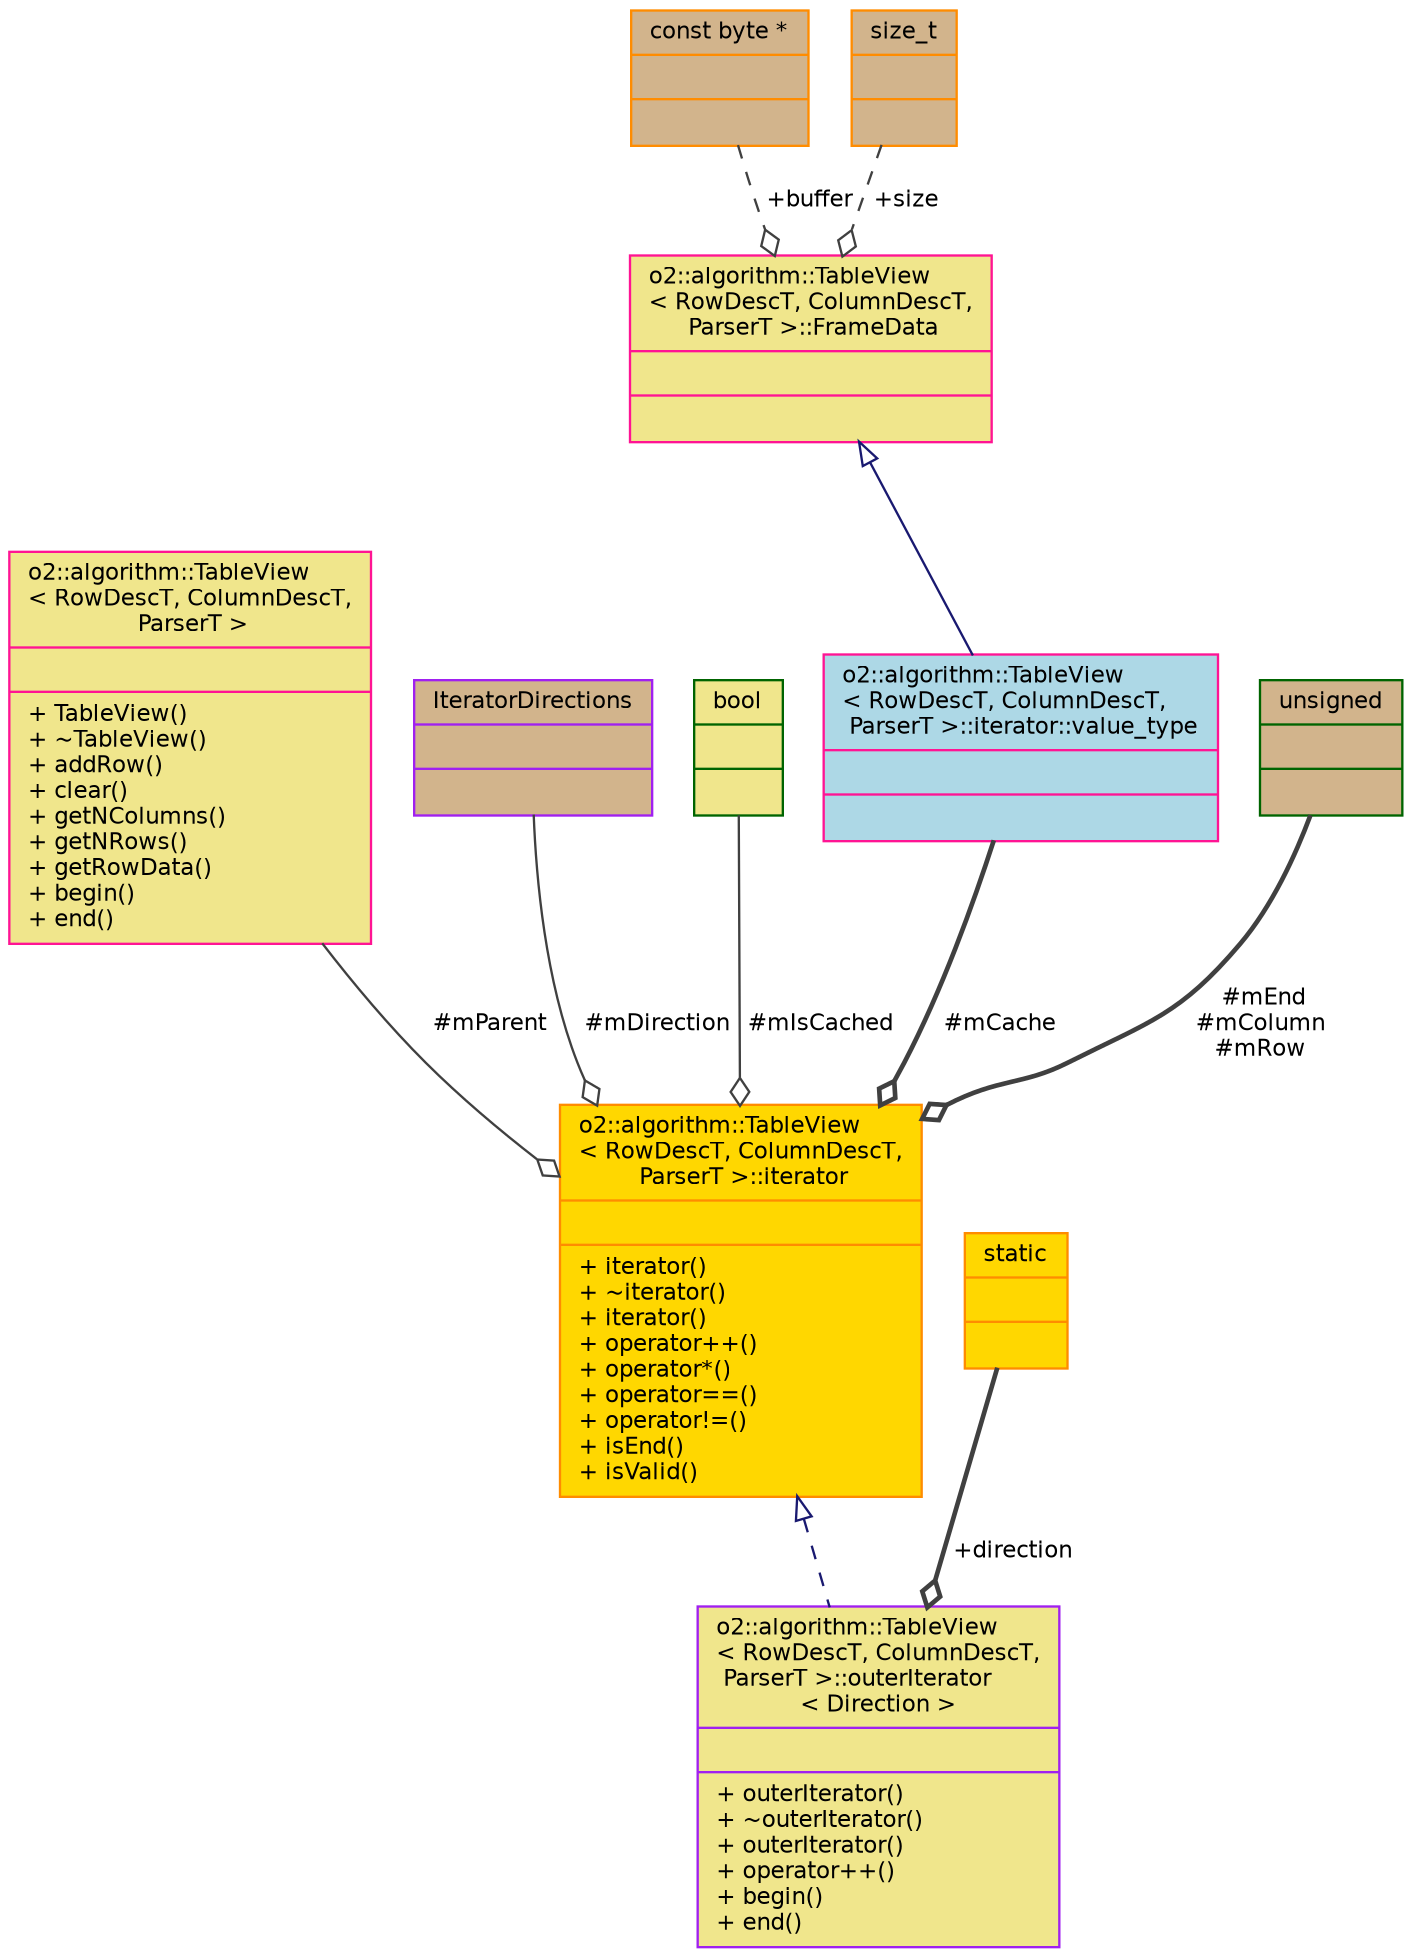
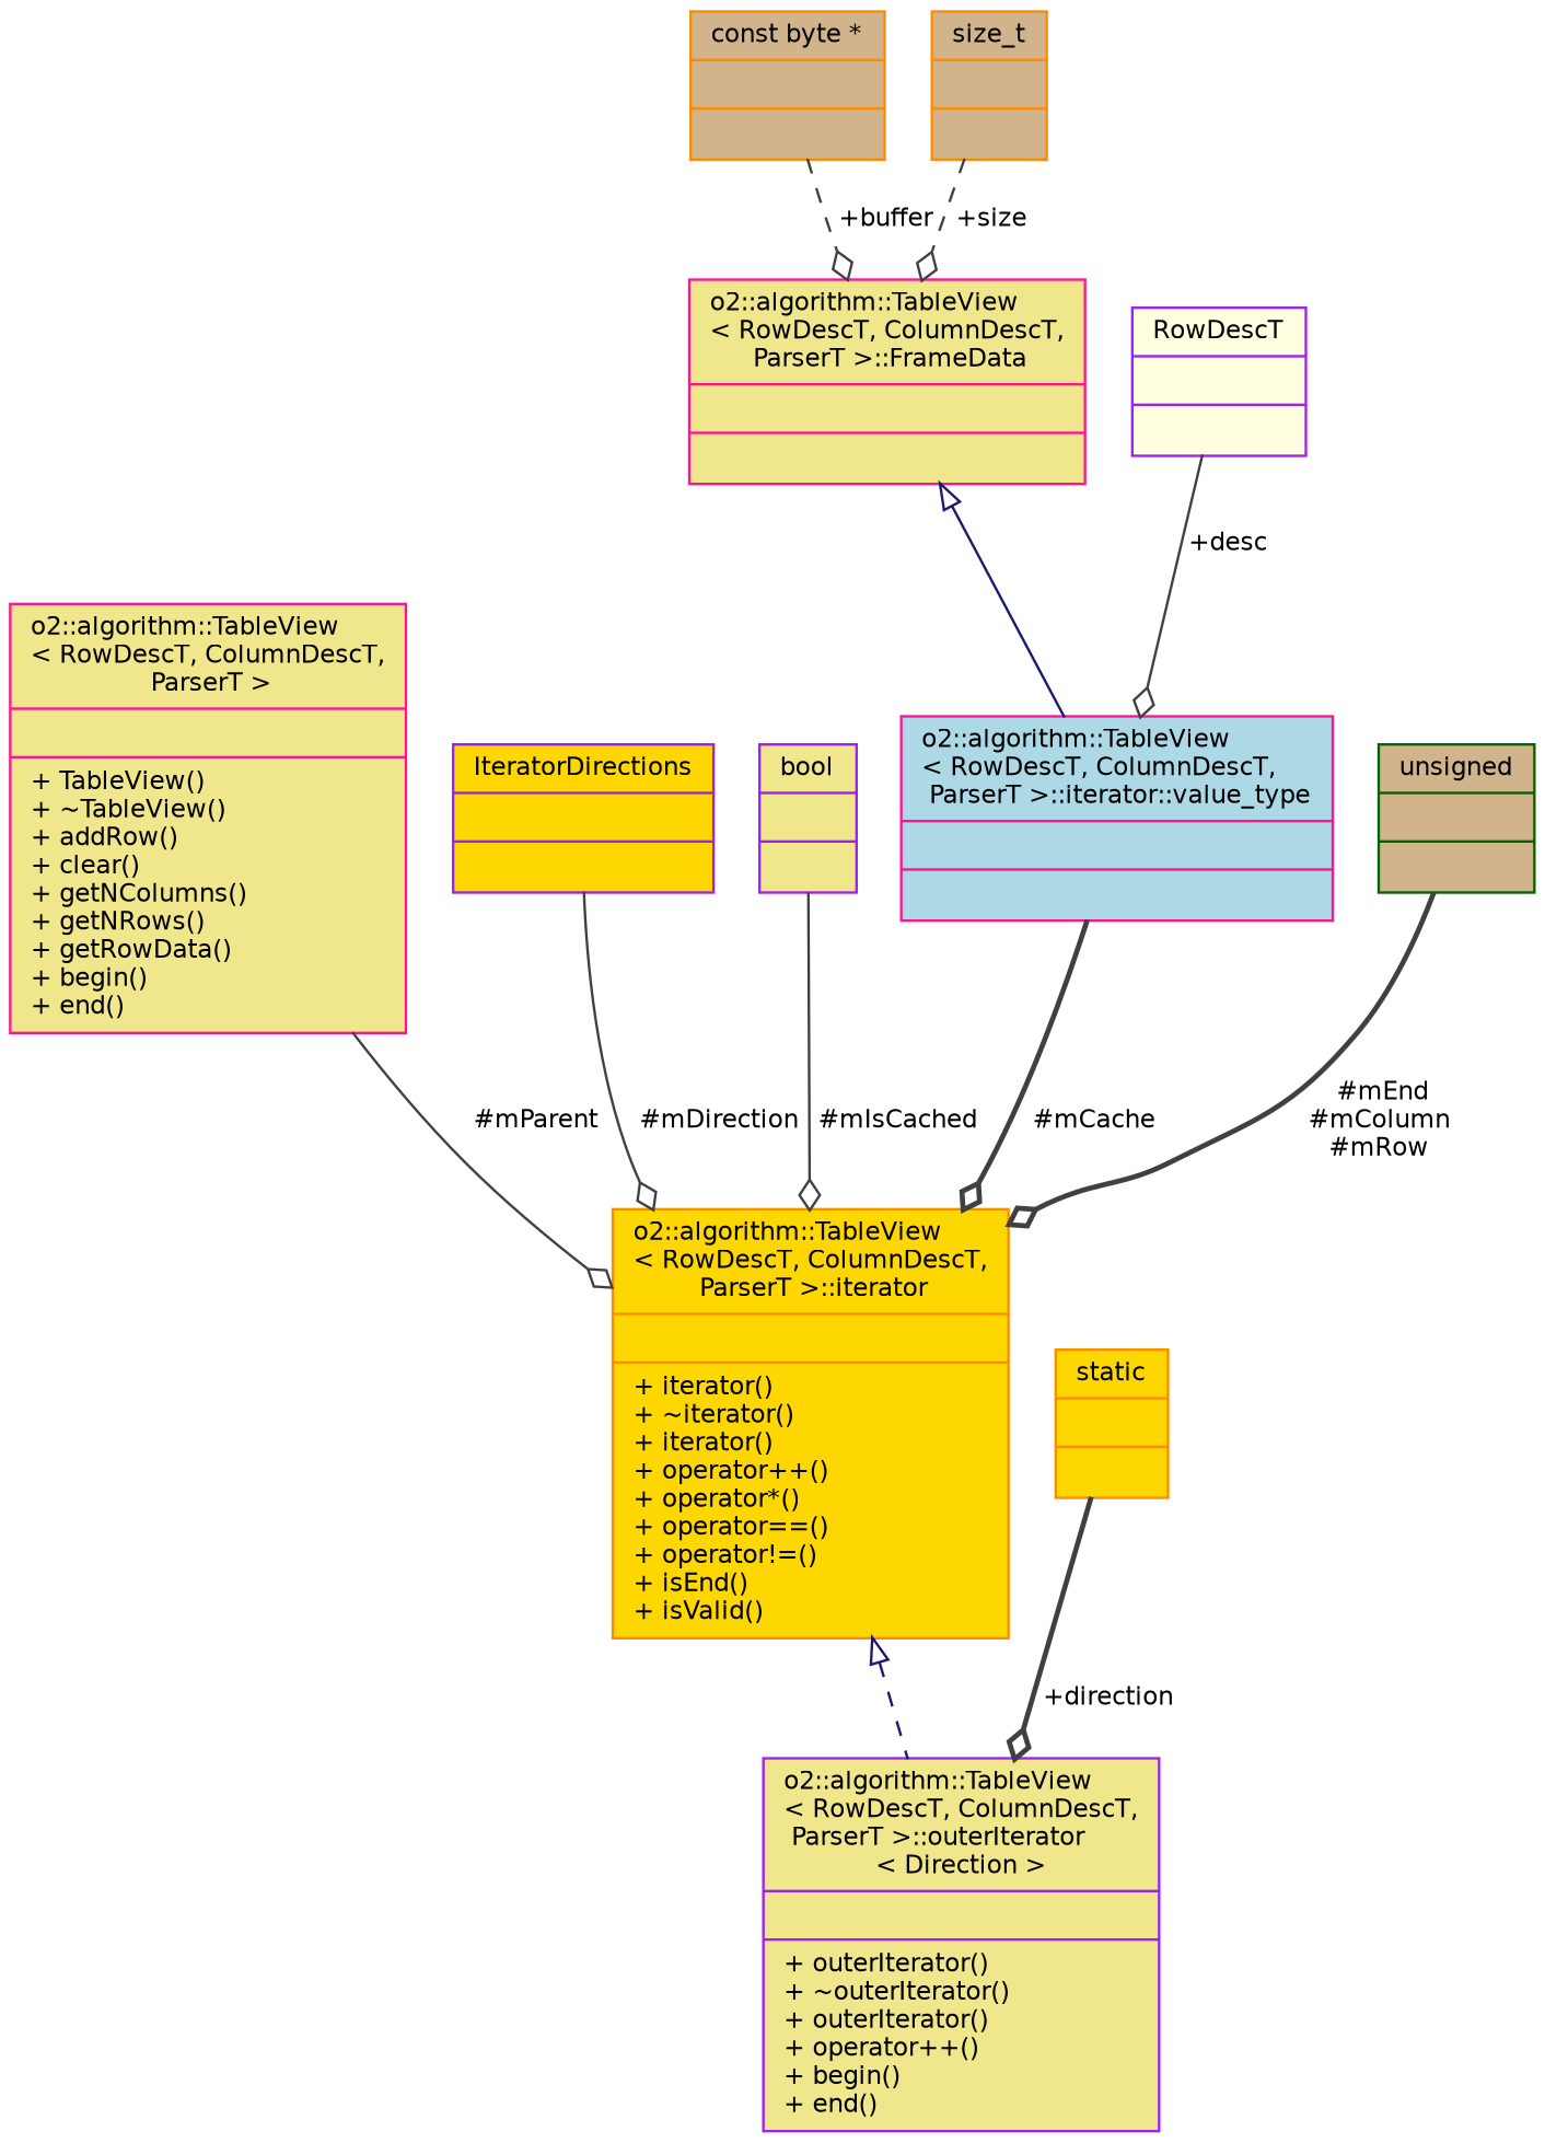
  digraph {
    node [color=darkorange fillcolor=khaki fontname=Helvetica fontsize=10 shape=record style=filled]
    edge [color=grey25 fontname=Helvetica fontsize=10 labelfontname=Helvetica labelfontsize=10 style=solid arrowhead=odiamond]
    n1 [color=purple fontcolor=black height=0.2 label="{o2::algorithm::TableView\l\< RowDescT, ColumnDescT,\l ParserT \>::outerIterator\l\< Direction \>\n||+ outerIterator()\l+ ~outerIterator()\l+ outerIterator()\l+ operator++()\l+ begin()\l+ end()\l}" width=0.4]
    n2 [fillcolor=gold height=0.2 label="{o2::algorithm::TableView\l\< RowDescT, ColumnDescT,\l ParserT \>::iterator\n||+ iterator()\l+ ~iterator()\l+ iterator()\l+ operator++()\l+ operator*()\l+ operator==()\l+ operator!=()\l+ isEnd()\l+ isValid()\l}" width=0.4]
    n3 [color=deeppink height=0.2 label="{o2::algorithm::TableView\l\< RowDescT, ColumnDescT,\l ParserT \>\n||+ TableView()\l+ ~TableView()\l+ addRow()\l+ clear()\l+ getNColumns()\l+ getNRows()\l+ getRowData()\l+ begin()\l+ end()\l}" width=0.4]
-   n4 [color=purple fillcolor=tan height=0.2 label="{IteratorDirections\n||}" width=0.4]
-   n5 [color=darkgreen height=0.2 label="{bool\n||}" width=0.4]
+   n4 [color=purple fillcolor=gold height=0.2 label="{IteratorDirections\n||}" width=0.4]
+   n5 [color=purple height=0.2 label="{bool\n||}" width=0.4]
    n6 [color=deeppink fillcolor=lightblue height=0.2 label="{o2::algorithm::TableView\l\< RowDescT, ColumnDescT,\l ParserT \>::iterator::value_type\n||}" width=0.4]
    n7 [color=deeppink height=0.2 label="{o2::algorithm::TableView\l\< RowDescT, ColumnDescT,\l ParserT \>::FrameData\n||}" width=0.4]
    n8 [fillcolor=tan height=0.2 label="{const byte *\n||}" width=0.4]
    n9 [fillcolor=tan height=0.2 label="{size_t\n||}" width=0.4]
+   n10 [color=purple fillcolor=lightyellow height=0.2 label="{RowDescT\n||}" width=0.4]
    n11 [color=darkgreen fillcolor=tan height=0.2 label="{unsigned\n||}" width=0.4]
    n12 [fillcolor=gold height=0.2 label="{static\n||}" width=0.4]
    n2 -> n1 [arrowtail=onormal color=midnightblue dir=back style=dashed arrowhead=""]
    n3 -> n2 [label=" #mParent"]
    n4 -> n2 [label=" #mDirection"]
    n5 -> n2 [label=" #mIsCached"]
    n6 -> n2 [label=" #mCache" style=bold]
    n7 -> n6 [arrowtail=onormal color=midnightblue dir=back arrowhead=""]
    n8 -> n7 [label=" +buffer" style=dashed]
    n9 -> n7 [label=" +size" style=dashed]
+   n10 -> n6 [label=" +desc"]
    n11 -> n2 [label=" #mEnd\n#mColumn\n#mRow" style=bold]
    n12 -> n1 [label=" +direction" style=bold]
  }
